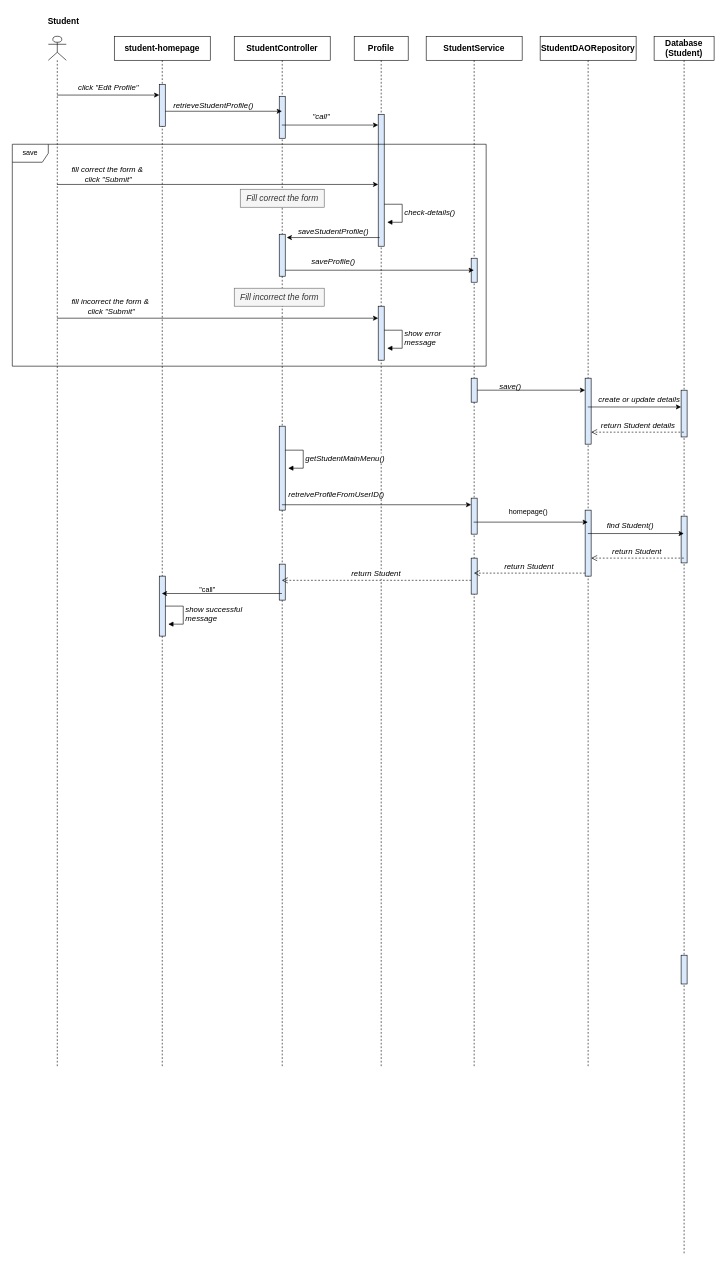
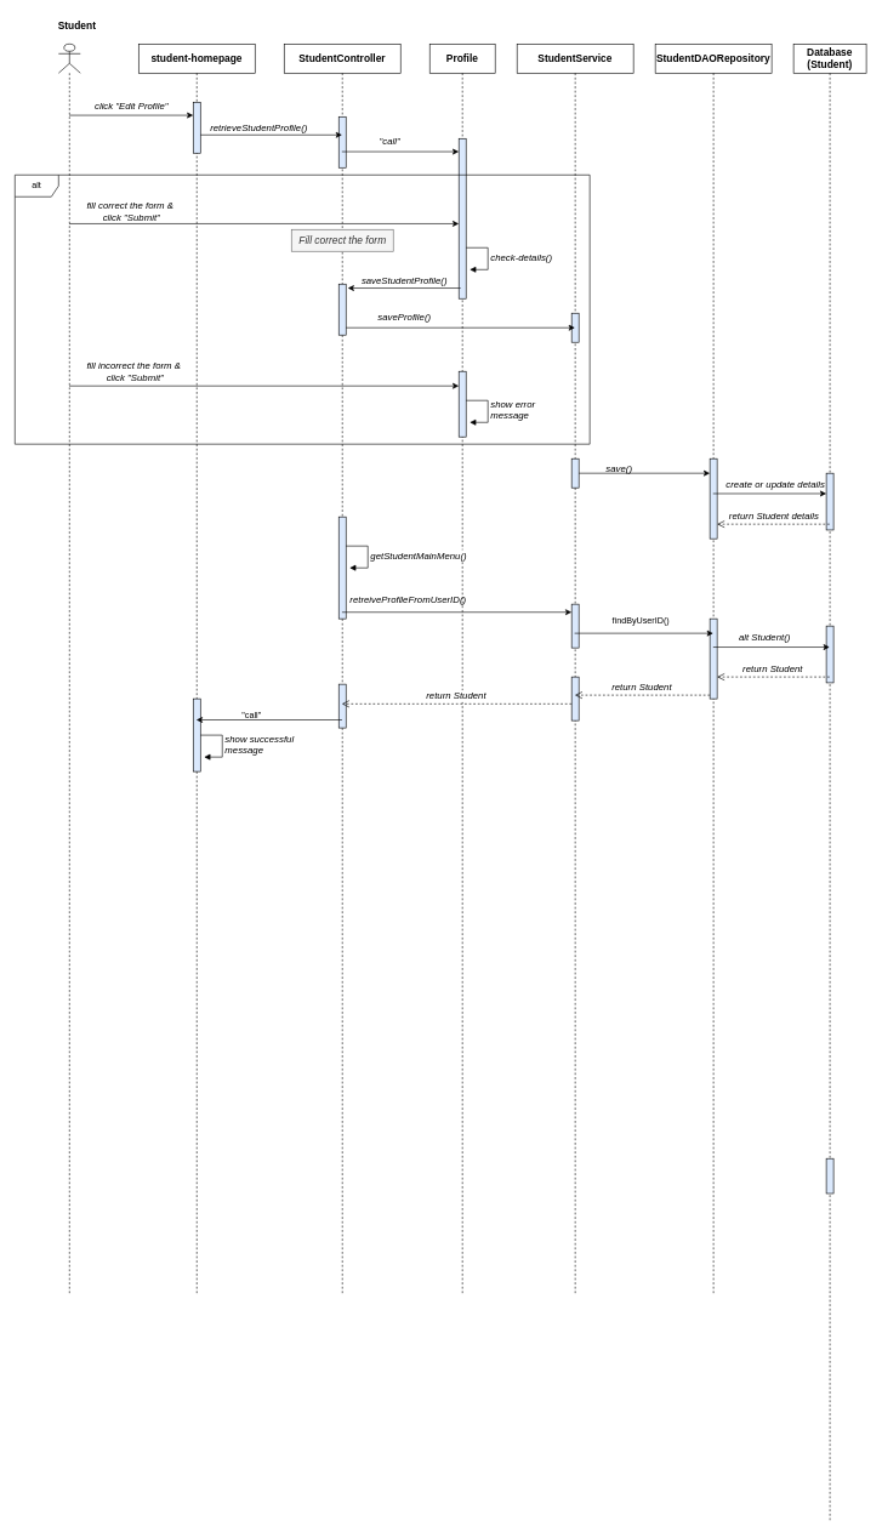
  <mxCell id="0" />
  <mxCell id="1" parent="0" />
  <mxCell id="2" value="" style="shape=umlLifeline;perimeter=lifelinePerimeter;whiteSpace=wrap;html=1;container=1;dropTarget=0;collapsible=0;recursiveResize=0;outlineConnect=0;portConstraint=eastwest;newEdgeStyle={&quot;curved&quot;:0,&quot;rounded&quot;:0};participant=umlActor;" vertex="1" parent="1"><mxGeometry x="80" y="60" width="30" height="1720" as="geometry" /></mxCell>
  <mxCell id="3" value="Student" style="text;html=1;align=center;verticalAlign=middle;resizable=0;points=[];autosize=1;strokeColor=none;fillColor=none;fontSize=14;fontStyle=1" vertex="1" parent="1"><mxGeometry x="70" y="20" width="70" height="30" as="geometry" /></mxCell>
  <mxCell id="4" value="student-homepage" style="shape=umlLifeline;perimeter=lifelinePerimeter;whiteSpace=wrap;html=1;container=1;dropTarget=0;collapsible=0;recursiveResize=0;outlineConnect=0;portConstraint=eastwest;newEdgeStyle={&quot;curved&quot;:0,&quot;rounded&quot;:0};fontSize=14;fontStyle=1" vertex="1" parent="1"><mxGeometry x="190" y="60" width="160" height="1720" as="geometry" /></mxCell>
  <mxCell id="5" value="" style="html=1;points=[[0,0,0,0,5],[0,1,0,0,-5],[1,0,0,0,5],[1,1,0,0,-5]];perimeter=orthogonalPerimeter;outlineConnect=0;targetShapes=umlLifeline;portConstraint=eastwest;newEdgeStyle={&quot;curved&quot;:0,&quot;rounded&quot;:0};strokeColor=#000000;fillColor=#dae8fc;" vertex="1" parent="4"><mxGeometry x="75" y="80" width="10" height="70" as="geometry" /></mxCell>
  <mxCell id="6" value="" style="html=1;points=[[0,0,0,0,5],[0,1,0,0,-5],[1,0,0,0,5],[1,1,0,0,-5]];perimeter=orthogonalPerimeter;outlineConnect=0;targetShapes=umlLifeline;portConstraint=eastwest;newEdgeStyle={&quot;curved&quot;:0,&quot;rounded&quot;:0};strokeColor=#000000;fillColor=#dae8fc;" vertex="1" parent="4"><mxGeometry x="75" y="900" width="10" height="100" as="geometry" /></mxCell>
  <mxCell id="7" value="StudentController" style="shape=umlLifeline;perimeter=lifelinePerimeter;whiteSpace=wrap;html=1;container=1;dropTarget=0;collapsible=0;recursiveResize=0;outlineConnect=0;portConstraint=eastwest;newEdgeStyle={&quot;curved&quot;:0,&quot;rounded&quot;:0};fontSize=14;fontStyle=1" vertex="1" parent="1"><mxGeometry x="390" y="60" width="160" height="1720" as="geometry" /></mxCell>
  <mxCell id="8" value="" style="html=1;points=[[0,0,0,0,5],[0,1,0,0,-5],[1,0,0,0,5],[1,1,0,0,-5]];perimeter=orthogonalPerimeter;outlineConnect=0;targetShapes=umlLifeline;portConstraint=eastwest;newEdgeStyle={&quot;curved&quot;:0,&quot;rounded&quot;:0};strokeColor=#000000;fillColor=#dae8fc;" vertex="1" parent="7"><mxGeometry x="75" y="100" width="10" height="70" as="geometry" /></mxCell>
  <mxCell id="9" value="" style="html=1;points=[[0,0,0,0,5],[0,1,0,0,-5],[1,0,0,0,5],[1,1,0,0,-5]];perimeter=orthogonalPerimeter;outlineConnect=0;targetShapes=umlLifeline;portConstraint=eastwest;newEdgeStyle={&quot;curved&quot;:0,&quot;rounded&quot;:0};strokeColor=#000000;fillColor=#dae8fc;" vertex="1" parent="7"><mxGeometry x="75" y="650" width="10" height="140" as="geometry" /></mxCell>
  <mxCell id="10" value="" style="html=1;points=[[0,0,0,0,5],[0,1,0,0,-5],[1,0,0,0,5],[1,1,0,0,-5]];perimeter=orthogonalPerimeter;outlineConnect=0;targetShapes=umlLifeline;portConstraint=eastwest;newEdgeStyle={&quot;curved&quot;:0,&quot;rounded&quot;:0};strokeColor=#000000;fillColor=#dae8fc;" vertex="1" parent="7"><mxGeometry x="75" y="880" width="10" height="60" as="geometry" /></mxCell>
  <mxCell id="11" value="click &quot;Edit Profile&quot;" style="text;html=1;align=center;verticalAlign=middle;resizable=0;points=[];autosize=1;strokeColor=none;fillColor=none;fontSize=13;fontStyle=2" vertex="1" parent="1"><mxGeometry x="120" y="130" width="120" height="30" as="geometry" /></mxCell>
  <mxCell id="12" value="" style="endArrow=classic;html=1;rounded=0;" edge="1" parent="1"><mxGeometry width="50" height="50" relative="1" as="geometry"><mxPoint x="94.5" y="158" as="sourcePoint" /><mxPoint x="265" y="158" as="targetPoint" /></mxGeometry></mxCell>
  <mxCell id="13" value="retrieveStudentProfile()" style="text;html=1;align=center;verticalAlign=middle;resizable=0;points=[];autosize=1;strokeColor=none;fillColor=none;fontSize=13;fontStyle=2" vertex="1" parent="1"><mxGeometry x="275" y="160" width="160" height="30" as="geometry" /></mxCell>
  <mxCell id="14" value="" style="endArrow=classic;html=1;rounded=0;" edge="1" parent="1"><mxGeometry width="50" height="50" relative="1" as="geometry"><mxPoint x="275" y="185" as="sourcePoint" /><mxPoint x="469.5" y="185" as="targetPoint" /></mxGeometry></mxCell>
  <mxCell id="15" value="Profile" style="shape=umlLifeline;perimeter=lifelinePerimeter;whiteSpace=wrap;html=1;container=1;dropTarget=0;collapsible=0;recursiveResize=0;outlineConnect=0;portConstraint=eastwest;newEdgeStyle={&quot;curved&quot;:0,&quot;rounded&quot;:0};fontSize=14;fontStyle=1" vertex="1" parent="1"><mxGeometry x="590" y="60" width="90" height="1720" as="geometry" /></mxCell>
  <mxCell id="16" value="" style="html=1;points=[[0,0,0,0,5],[0,1,0,0,-5],[1,0,0,0,5],[1,1,0,0,-5]];perimeter=orthogonalPerimeter;outlineConnect=0;targetShapes=umlLifeline;portConstraint=eastwest;newEdgeStyle={&quot;curved&quot;:0,&quot;rounded&quot;:0};strokeColor=#000000;fillColor=#dae8fc;" vertex="1" parent="15"><mxGeometry x="40" y="130" width="10" height="220" as="geometry" /></mxCell>
  <mxCell id="17" value="" style="endArrow=classic;html=1;rounded=0;" edge="1" parent="1"><mxGeometry width="50" height="50" relative="1" as="geometry"><mxPoint x="469.324" y="208" as="sourcePoint" /><mxPoint x="630" y="208" as="targetPoint" /></mxGeometry></mxCell>
  <mxCell id="18" value="&quot;call&quot;" style="text;html=1;align=center;verticalAlign=middle;resizable=0;points=[];autosize=1;strokeColor=none;fillColor=none;fontSize=13;fontStyle=2" vertex="1" parent="1"><mxGeometry x="510" y="178" width="50" height="30" as="geometry" /></mxCell>
- <mxCell id="19" value="save" style="shape=umlFrame;whiteSpace=wrap;html=1;pointerEvents=0;" vertex="1" parent="1"><mxGeometry x="20" y="240" width="790" height="370" as="geometry" /></mxCell>
+ <mxCell id="19" value="alt" style="shape=umlFrame;whiteSpace=wrap;html=1;pointerEvents=0;" vertex="1" parent="1"><mxGeometry x="20" y="240" width="790" height="370" as="geometry" /></mxCell>
  <mxCell id="20" value="Fill correct the form" style="text;html=1;align=center;verticalAlign=middle;resizable=0;points=[];autosize=1;strokeColor=#666666;fillColor=#f5f5f5;fontSize=14;fontStyle=2;fontColor=#333333;" vertex="1" parent="1"><mxGeometry x="400" y="315" width="140" height="30" as="geometry" /></mxCell>
  <mxCell id="21" value="fill correct the form &amp;amp;&amp;nbsp;&lt;div&gt;click &quot;Submit&quot;&lt;/div&gt;" style="text;html=1;align=center;verticalAlign=middle;resizable=0;points=[];autosize=1;strokeColor=none;fillColor=none;fontSize=13;fontStyle=2" vertex="1" parent="1"><mxGeometry x="105" y="270" width="150" height="40" as="geometry" /></mxCell>
  <mxCell id="22" value="" style="endArrow=classic;html=1;rounded=0;" edge="1" parent="1"><mxGeometry width="50" height="50" relative="1" as="geometry"><mxPoint x="94.548" y="307" as="sourcePoint" /><mxPoint x="630" y="307" as="targetPoint" /></mxGeometry></mxCell>
  <mxCell id="23" value="" style="html=1;points=[[0,0,0,0,5],[0,1,0,0,-5],[1,0,0,0,5],[1,1,0,0,-5]];perimeter=orthogonalPerimeter;outlineConnect=0;targetShapes=umlLifeline;portConstraint=eastwest;newEdgeStyle={&quot;curved&quot;:0,&quot;rounded&quot;:0};strokeColor=#000000;fillColor=#dae8fc;" vertex="1" parent="1"><mxGeometry x="465" y="390" width="10" height="70" as="geometry" /></mxCell>
- <mxCell id="24" value="Fill incorrect the form" style="text;html=1;align=center;verticalAlign=middle;resizable=0;points=[];autosize=1;strokeColor=#666666;fillColor=#f5f5f5;fontSize=14;fontStyle=2;fontColor=#333333;" vertex="1" parent="1"><mxGeometry x="390" y="480" width="150" height="30" as="geometry" /></mxCell>
  <mxCell id="25" value="saveStudentProfile()" style="text;html=1;align=center;verticalAlign=middle;resizable=0;points=[];autosize=1;strokeColor=none;fillColor=none;fontSize=13;fontStyle=2" vertex="1" parent="1"><mxGeometry x="485" y="370" width="140" height="30" as="geometry" /></mxCell>
  <mxCell id="26" value="" style="endArrow=classic;html=1;rounded=0;" edge="1" parent="1"><mxGeometry width="50" height="50" relative="1" as="geometry"><mxPoint x="632.5" y="395.52" as="sourcePoint" /><mxPoint x="477.5" y="395.52" as="targetPoint" /></mxGeometry></mxCell>
  <mxCell id="27" value="StudentService" style="shape=umlLifeline;perimeter=lifelinePerimeter;whiteSpace=wrap;html=1;container=1;dropTarget=0;collapsible=0;recursiveResize=0;outlineConnect=0;portConstraint=eastwest;newEdgeStyle={&quot;curved&quot;:0,&quot;rounded&quot;:0};fontSize=14;fontStyle=1" vertex="1" parent="1"><mxGeometry x="710" y="60" width="160" height="1720" as="geometry" /></mxCell>
  <mxCell id="28" value="" style="html=1;points=[[0,0,0,0,5],[0,1,0,0,-5],[1,0,0,0,5],[1,1,0,0,-5]];perimeter=orthogonalPerimeter;outlineConnect=0;targetShapes=umlLifeline;portConstraint=eastwest;newEdgeStyle={&quot;curved&quot;:0,&quot;rounded&quot;:0};strokeColor=#000000;fillColor=#dae8fc;" vertex="1" parent="27"><mxGeometry x="75" y="370" width="10" height="40" as="geometry" /></mxCell>
  <mxCell id="29" value="" style="html=1;points=[[0,0,0,0,5],[0,1,0,0,-5],[1,0,0,0,5],[1,1,0,0,-5]];perimeter=orthogonalPerimeter;outlineConnect=0;targetShapes=umlLifeline;portConstraint=eastwest;newEdgeStyle={&quot;curved&quot;:0,&quot;rounded&quot;:0};strokeColor=#000000;fillColor=#dae8fc;" vertex="1" parent="27"><mxGeometry x="75" y="570" width="10" height="40" as="geometry" /></mxCell>
  <mxCell id="30" value="" style="html=1;points=[[0,0,0,0,5],[0,1,0,0,-5],[1,0,0,0,5],[1,1,0,0,-5]];perimeter=orthogonalPerimeter;outlineConnect=0;targetShapes=umlLifeline;portConstraint=eastwest;newEdgeStyle={&quot;curved&quot;:0,&quot;rounded&quot;:0};strokeColor=#000000;fillColor=#dae8fc;" vertex="1" parent="27"><mxGeometry x="75" y="770" width="10" height="60" as="geometry" /></mxCell>
  <mxCell id="31" value="" style="html=1;points=[[0,0,0,0,5],[0,1,0,0,-5],[1,0,0,0,5],[1,1,0,0,-5]];perimeter=orthogonalPerimeter;outlineConnect=0;targetShapes=umlLifeline;portConstraint=eastwest;newEdgeStyle={&quot;curved&quot;:0,&quot;rounded&quot;:0};strokeColor=#000000;fillColor=#dae8fc;" vertex="1" parent="27"><mxGeometry x="75" y="870" width="10" height="60" as="geometry" /></mxCell>
  <mxCell id="32" value="saveProfile()" style="text;html=1;align=center;verticalAlign=middle;resizable=0;points=[];autosize=1;strokeColor=none;fillColor=none;fontSize=13;fontStyle=2" vertex="1" parent="1"><mxGeometry x="505" y="420" width="100" height="30" as="geometry" /></mxCell>
  <mxCell id="33" value="" style="endArrow=classic;html=1;rounded=0;" edge="1" parent="1"><mxGeometry width="50" height="50" relative="1" as="geometry"><mxPoint x="475" y="450" as="sourcePoint" /><mxPoint x="789.5" y="450" as="targetPoint" /></mxGeometry></mxCell>
  <mxCell id="34" value="check-details()" style="html=1;align=left;spacingLeft=2;endArrow=block;rounded=0;edgeStyle=orthogonalEdgeStyle;curved=0;rounded=0;fontSize=13;fontStyle=2" edge="1" parent="1"><mxGeometry relative="1" as="geometry"><mxPoint x="640" y="340" as="sourcePoint" /><Array as="points"><mxPoint x="670" y="370" /></Array><mxPoint x="645" y="370.059" as="targetPoint" /></mxGeometry></mxCell>
  <mxCell id="35" value="" style="html=1;points=[[0,0,0,0,5],[0,1,0,0,-5],[1,0,0,0,5],[1,1,0,0,-5]];perimeter=orthogonalPerimeter;outlineConnect=0;targetShapes=umlLifeline;portConstraint=eastwest;newEdgeStyle={&quot;curved&quot;:0,&quot;rounded&quot;:0};strokeColor=#000000;fillColor=#dae8fc;" vertex="1" parent="1"><mxGeometry x="630" y="510" width="10" height="90" as="geometry" /></mxCell>
  <mxCell id="36" value="" style="endArrow=classic;html=1;rounded=0;" edge="1" parent="1"><mxGeometry width="50" height="50" relative="1" as="geometry"><mxPoint x="94.548" y="530" as="sourcePoint" /><mxPoint x="630" y="530" as="targetPoint" /></mxGeometry></mxCell>
  <mxCell id="37" value="fill incorrect the form &amp;amp;&amp;nbsp;&lt;div&gt;click &quot;Submit&quot;&lt;/div&gt;" style="text;html=1;align=center;verticalAlign=middle;resizable=0;points=[];autosize=1;strokeColor=none;fillColor=none;fontSize=13;fontStyle=2" vertex="1" parent="1"><mxGeometry x="105" y="490" width="160" height="40" as="geometry" /></mxCell>
  <mxCell id="38" value="show error&amp;nbsp;&lt;div&gt;message&lt;/div&gt;" style="html=1;align=left;spacingLeft=2;endArrow=block;rounded=0;edgeStyle=orthogonalEdgeStyle;curved=0;rounded=0;fontSize=13;fontStyle=2" edge="1" parent="1"><mxGeometry relative="1" as="geometry"><mxPoint x="640" y="550" as="sourcePoint" /><Array as="points"><mxPoint x="670" y="580" /></Array><mxPoint x="645" y="580.059" as="targetPoint" /></mxGeometry></mxCell>
  <mxCell id="39" value="StudentDAORepository" style="shape=umlLifeline;perimeter=lifelinePerimeter;whiteSpace=wrap;html=1;container=1;dropTarget=0;collapsible=0;recursiveResize=0;outlineConnect=0;portConstraint=eastwest;newEdgeStyle={&quot;curved&quot;:0,&quot;rounded&quot;:0};fontSize=14;fontStyle=1" vertex="1" parent="1"><mxGeometry x="900" y="60" width="160" height="1720" as="geometry" /></mxCell>
  <mxCell id="40" value="" style="html=1;points=[[0,0,0,0,5],[0,1,0,0,-5],[1,0,0,0,5],[1,1,0,0,-5]];perimeter=orthogonalPerimeter;outlineConnect=0;targetShapes=umlLifeline;portConstraint=eastwest;newEdgeStyle={&quot;curved&quot;:0,&quot;rounded&quot;:0};strokeColor=#000000;fillColor=#dae8fc;" vertex="1" parent="39"><mxGeometry x="75" y="570" width="10" height="110" as="geometry" /></mxCell>
  <mxCell id="41" value="" style="html=1;points=[[0,0,0,0,5],[0,1,0,0,-5],[1,0,0,0,5],[1,1,0,0,-5]];perimeter=orthogonalPerimeter;outlineConnect=0;targetShapes=umlLifeline;portConstraint=eastwest;newEdgeStyle={&quot;curved&quot;:0,&quot;rounded&quot;:0};strokeColor=#000000;fillColor=#dae8fc;" vertex="1" parent="39"><mxGeometry x="75" y="790" width="10" height="110" as="geometry" /></mxCell>
  <mxCell id="42" value="save()" style="text;html=1;align=center;verticalAlign=middle;resizable=0;points=[];autosize=1;strokeColor=none;fillColor=none;fontSize=13;fontStyle=2" vertex="1" parent="1"><mxGeometry x="820" y="628" width="60" height="30" as="geometry" /></mxCell>
  <mxCell id="43" value="" style="endArrow=classic;html=1;rounded=0;" edge="1" parent="1" source="29" target="40"><mxGeometry width="50" height="50" relative="1" as="geometry"><mxPoint x="710" y="550" as="sourcePoint" /><mxPoint x="760" y="500" as="targetPoint" /></mxGeometry></mxCell>
  <mxCell id="44" value="Database (Student)" style="shape=umlLifeline;perimeter=lifelinePerimeter;whiteSpace=wrap;html=1;container=1;dropTarget=0;collapsible=0;recursiveResize=0;outlineConnect=0;portConstraint=eastwest;newEdgeStyle={&quot;curved&quot;:0,&quot;rounded&quot;:0};fontSize=14;fontStyle=1" vertex="1" parent="1"><mxGeometry x="1090" y="60" width="100" height="2032" as="geometry" /></mxCell>
  <mxCell id="45" value="" style="html=1;points=[[0,0,0,0,5],[0,1,0,0,-5],[1,0,0,0,5],[1,1,0,0,-5]];perimeter=orthogonalPerimeter;outlineConnect=0;targetShapes=umlLifeline;portConstraint=eastwest;newEdgeStyle={&quot;curved&quot;:0,&quot;rounded&quot;:0};strokeColor=#000000;fillColor=#dae8fc;" vertex="1" parent="44"><mxGeometry x="45" y="590" width="10" height="78" as="geometry" /></mxCell>
  <mxCell id="46" value="" style="html=1;points=[[0,0,0,0,5],[0,1,0,0,-5],[1,0,0,0,5],[1,1,0,0,-5]];perimeter=orthogonalPerimeter;outlineConnect=0;targetShapes=umlLifeline;portConstraint=eastwest;newEdgeStyle={&quot;curved&quot;:0,&quot;rounded&quot;:0};strokeColor=#000000;fillColor=#dae8fc;" vertex="1" parent="44"><mxGeometry x="45" y="1532" width="10" height="48" as="geometry" /></mxCell>
  <mxCell id="47" value="" style="html=1;points=[[0,0,0,0,5],[0,1,0,0,-5],[1,0,0,0,5],[1,1,0,0,-5]];perimeter=orthogonalPerimeter;outlineConnect=0;targetShapes=umlLifeline;portConstraint=eastwest;newEdgeStyle={&quot;curved&quot;:0,&quot;rounded&quot;:0};strokeColor=#000000;fillColor=#dae8fc;" vertex="1" parent="44"><mxGeometry x="45" y="800" width="10" height="78" as="geometry" /></mxCell>
  <mxCell id="48" value="create or update details" style="text;html=1;align=center;verticalAlign=middle;resizable=0;points=[];autosize=1;strokeColor=none;fillColor=none;fontSize=13;fontStyle=2" vertex="1" parent="1"><mxGeometry x="985" y="650" width="160" height="30" as="geometry" /></mxCell>
  <mxCell id="49" value="" style="endArrow=classic;html=1;rounded=0;" edge="1" parent="1"><mxGeometry width="50" height="50" relative="1" as="geometry"><mxPoint x="979.389" y="678" as="sourcePoint" /><mxPoint x="1135" y="678" as="targetPoint" /></mxGeometry></mxCell>
  <mxCell id="50" value="return Student details" style="html=1;verticalAlign=bottom;endArrow=open;dashed=1;endSize=8;curved=0;rounded=0;fontSize=13;fontStyle=2;" edge="1" parent="1"><mxGeometry x="-0.003" relative="1" as="geometry"><mxPoint x="1139.5" y="720" as="sourcePoint" /><mxPoint x="985" y="720" as="targetPoint" /><mxPoint as="offset" /></mxGeometry></mxCell>
  <mxCell id="51" value="getStudentMainMenu()" style="html=1;align=left;spacingLeft=2;endArrow=block;rounded=0;edgeStyle=orthogonalEdgeStyle;curved=0;rounded=0;fontSize=13;fontStyle=2" edge="1" parent="1"><mxGeometry relative="1" as="geometry"><mxPoint x="474.96" y="750" as="sourcePoint" /><Array as="points"><mxPoint x="504.96" y="780" /></Array><mxPoint x="479.96" y="780.059" as="targetPoint" /></mxGeometry></mxCell>
  <mxCell id="52" value="retreiveProfileFromUserID()" style="text;html=1;align=center;verticalAlign=middle;resizable=0;points=[];autosize=1;strokeColor=none;fillColor=none;fontSize=13;fontStyle=2" vertex="1" parent="1"><mxGeometry x="470" y="808" width="180" height="30" as="geometry" /></mxCell>
  <mxCell id="53" value="" style="endArrow=classic;html=1;rounded=0;" edge="1" parent="1"><mxGeometry width="50" height="50" relative="1" as="geometry"><mxPoint x="469.447" y="841" as="sourcePoint" /><mxPoint x="785" y="841" as="targetPoint" /></mxGeometry></mxCell>
- <mxCell id="54" value="homepage()" style="text;html=1;align=center;verticalAlign=middle;resizable=0;points=[];autosize=1;strokeColor=none;fillColor=none;" vertex="1" parent="1"><mxGeometry x="830" y="838" width="100" height="30" as="geometry" /></mxCell>
+ <mxCell id="54" value="findByUserID()" style="text;html=1;align=center;verticalAlign=middle;resizable=0;points=[];autosize=1;strokeColor=none;fillColor=none;" vertex="1" parent="1"><mxGeometry x="830" y="838" width="100" height="30" as="geometry" /></mxCell>
  <mxCell id="55" value="" style="endArrow=classic;html=1;rounded=0;" edge="1" parent="1"><mxGeometry width="50" height="50" relative="1" as="geometry"><mxPoint x="789.071" y="870" as="sourcePoint" /><mxPoint x="979.5" y="870" as="targetPoint" /></mxGeometry></mxCell>
- <mxCell id="56" value="find Student()" style="text;html=1;align=center;verticalAlign=middle;resizable=0;points=[];autosize=1;strokeColor=none;fillColor=none;fontSize=13;fontStyle=2" vertex="1" parent="1"><mxGeometry x="1000" y="860" width="100" height="30" as="geometry" /></mxCell>
+ <mxCell id="56" value="alt Student()" style="text;html=1;align=center;verticalAlign=middle;resizable=0;points=[];autosize=1;strokeColor=none;fillColor=none;fontSize=13;fontStyle=2" vertex="1" parent="1"><mxGeometry x="1000" y="860" width="100" height="30" as="geometry" /></mxCell>
  <mxCell id="57" value="" style="endArrow=classic;html=1;rounded=0;" edge="1" parent="1"><mxGeometry width="50" height="50" relative="1" as="geometry"><mxPoint x="979.5" y="889" as="sourcePoint" /><mxPoint x="1139.5" y="889" as="targetPoint" /></mxGeometry></mxCell>
  <mxCell id="58" value="return Student&amp;nbsp;" style="html=1;verticalAlign=bottom;endArrow=open;dashed=1;endSize=8;curved=0;rounded=0;fontSize=13;fontStyle=2;" edge="1" parent="1"><mxGeometry x="-0.003" relative="1" as="geometry"><mxPoint x="1139.5" y="930" as="sourcePoint" /><mxPoint x="985" y="930" as="targetPoint" /><mxPoint as="offset" /></mxGeometry></mxCell>
  <mxCell id="59" value="return Student&amp;nbsp;" style="html=1;verticalAlign=bottom;endArrow=open;dashed=1;endSize=8;curved=0;rounded=0;fontSize=13;fontStyle=2;exitX=0;exitY=1;exitDx=0;exitDy=-5;exitPerimeter=0;" edge="1" parent="1" source="41" target="27"><mxGeometry x="-0.003" relative="1" as="geometry"><mxPoint x="957.25" y="960" as="sourcePoint" /><mxPoint x="802.75" y="960" as="targetPoint" /><mxPoint as="offset" /></mxGeometry></mxCell>
  <mxCell id="60" value="return Student&amp;nbsp;" style="html=1;verticalAlign=bottom;endArrow=open;dashed=1;endSize=8;curved=0;rounded=0;fontSize=13;fontStyle=2;exitX=0;exitY=1;exitDx=0;exitDy=-5;exitPerimeter=0;" edge="1" parent="1"><mxGeometry x="-0.003" relative="1" as="geometry"><mxPoint x="785" y="967" as="sourcePoint" /><mxPoint x="469.324" y="967" as="targetPoint" /><mxPoint as="offset" /></mxGeometry></mxCell>
  <mxCell id="61" value="&quot;call&quot;" style="text;html=1;align=center;verticalAlign=middle;resizable=0;points=[];autosize=1;strokeColor=none;fillColor=none;" vertex="1" parent="1"><mxGeometry x="320" y="968" width="50" height="30" as="geometry" /></mxCell>
  <mxCell id="62" value="" style="endArrow=classic;html=1;rounded=0;" edge="1" parent="1"><mxGeometry width="50" height="50" relative="1" as="geometry"><mxPoint x="469.5" y="989" as="sourcePoint" /><mxPoint x="269.324" y="989" as="targetPoint" /></mxGeometry></mxCell>
  <mxCell id="63" value="show successful&amp;nbsp;&lt;div&gt;message&lt;/div&gt;" style="html=1;align=left;spacingLeft=2;endArrow=block;rounded=0;edgeStyle=orthogonalEdgeStyle;curved=0;rounded=0;fontSize=13;fontStyle=2" edge="1" parent="1"><mxGeometry relative="1" as="geometry"><mxPoint x="275" y="1010" as="sourcePoint" /><Array as="points"><mxPoint x="305" y="1040" /></Array><mxPoint x="280" y="1040.059" as="targetPoint" /></mxGeometry></mxCell>
